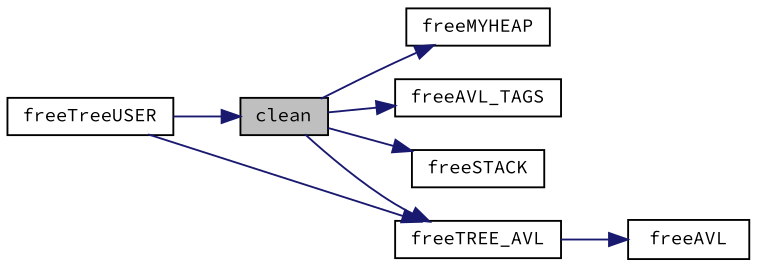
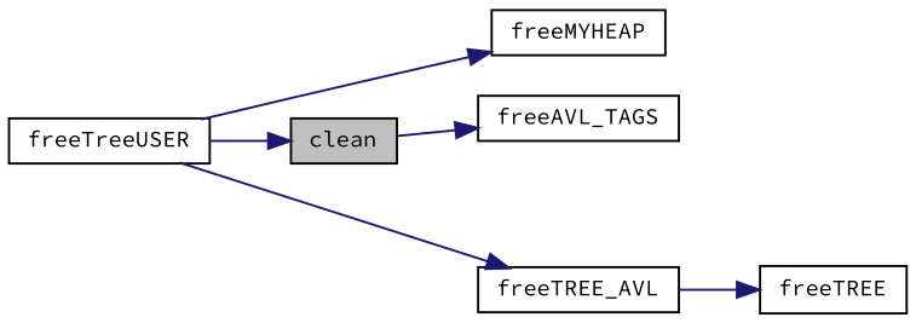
  digraph {
    fontname="Source Code Pro"
    rankdir=LR
    node [color=black fillcolor=white fontname="Source Code Pro" fontsize=10 shape=record style=filled]
    edge [color=midnightblue fontname="Source Code Pro" fontsize=10 labelfontname=FreeSans labelfontsize=10 style=solid]
    n1 [fillcolor=grey75 fontcolor=black height=0.2 label=clean width=0.4]
    n2 [height=0.2 label=freeAVL_TAGS width=0.4]
    n3 [height=0.2 label=freeMYHEAP width=0.4]
-   n4 [height=0.2 label=freeSTACK width=0.4]
    n5 [height=0.2 label=freeTREE_AVL width=0.4]
-   n6 [height=0.2 label=freeAVL width=0.4]
+   n6 [height=0.2 label=freeTREE width=0.4]
    n7 [height=0.2 label=freeTreeUSER width=0.4]
    n1 -> n2
-   n1 -> n3
-   n1 -> n4
-   n1 -> n5
+   n7 -> n3
    n5 -> n6
    n7 -> n1
    n7 -> n5
  }
